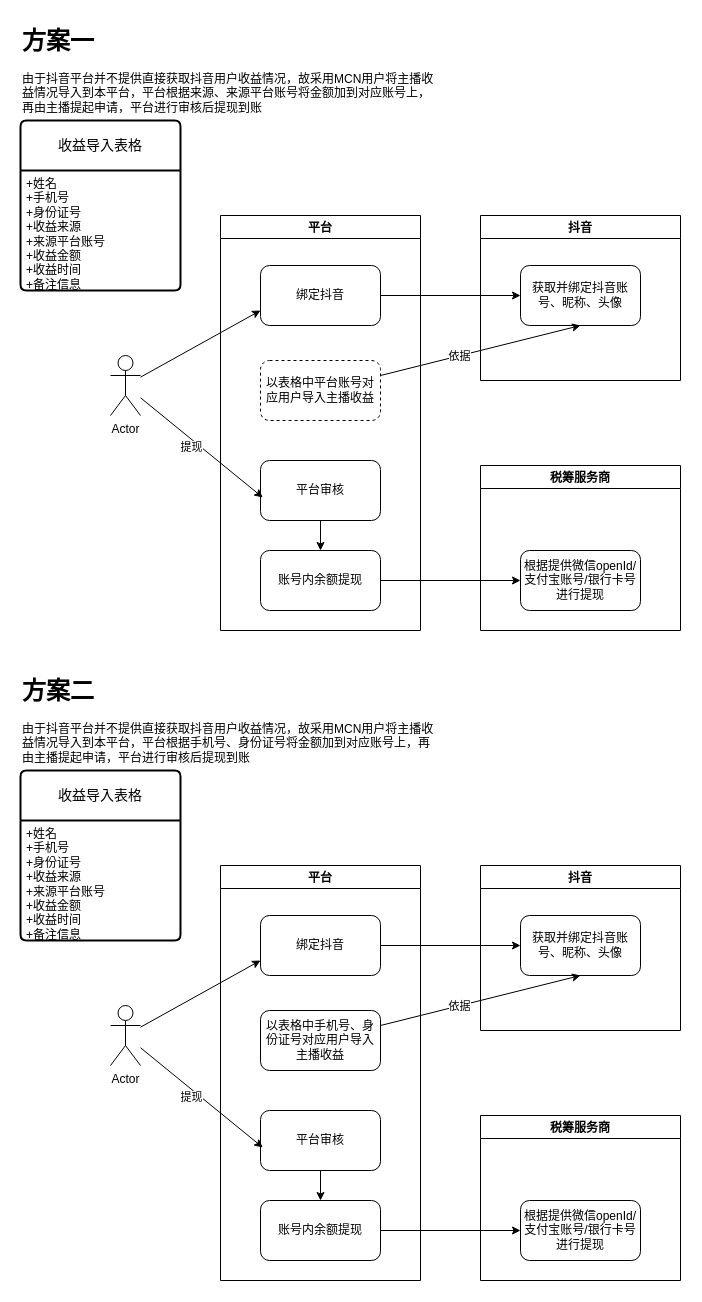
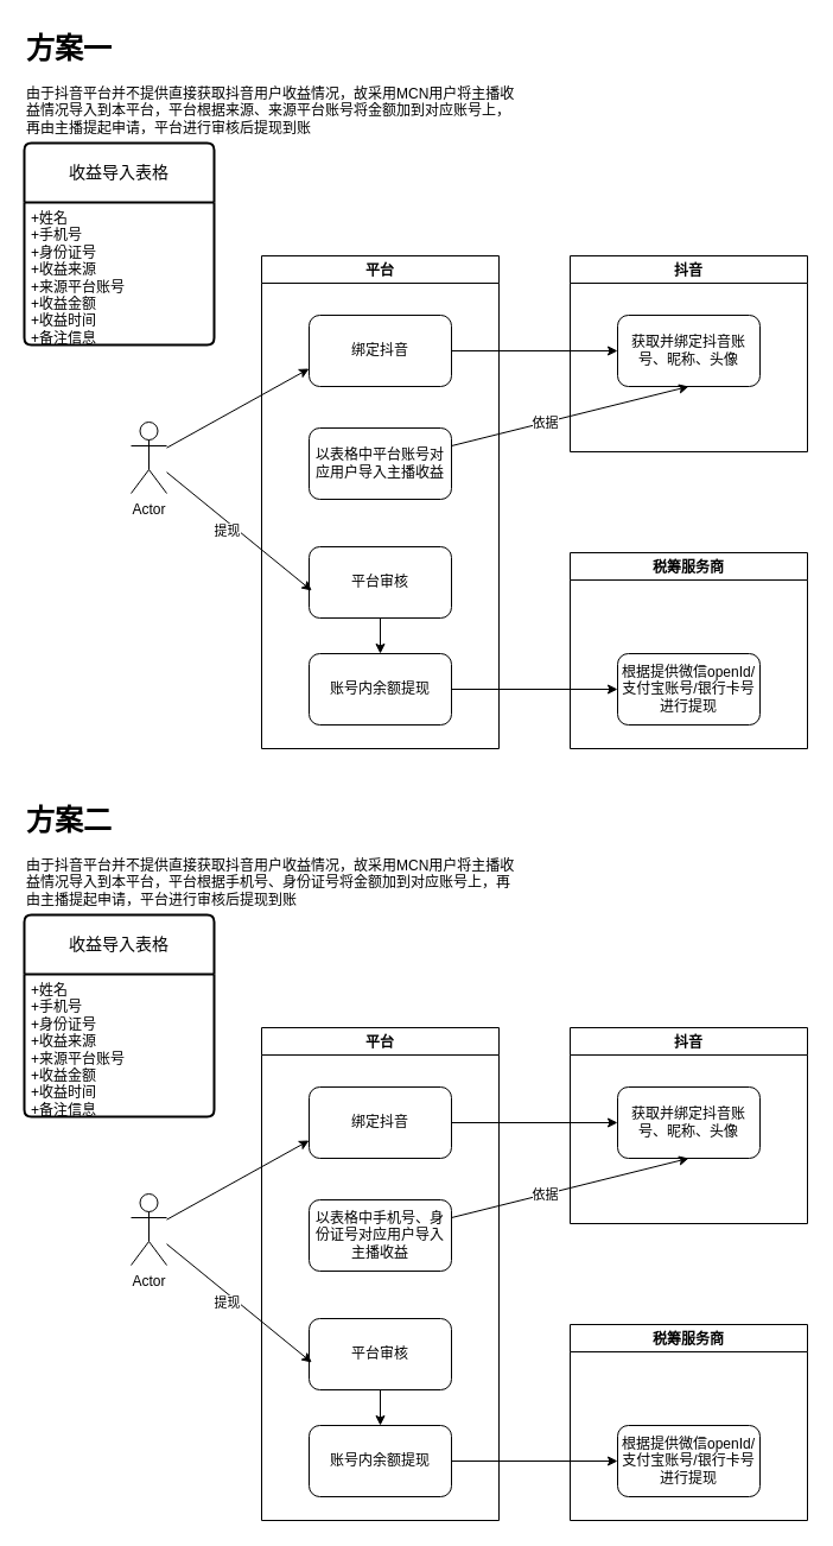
  <mxCell id="0" />
  <mxCell id="1" parent="0" />
  <mxCell id="2" value="&lt;h1 style=&quot;margin-top: 0px;&quot;&gt;方案一&lt;/h1&gt;&lt;p&gt;由于抖音平台并不提供直接获取抖音用户收益情况，故采用MCN用户将主播收益情况导入到本平台，&lt;span style=&quot;background-color: initial;&quot;&gt;平台根据来源、来源平台账号将金额加到对应账号上&lt;/span&gt;&lt;span style=&quot;background-color: initial;&quot;&gt;，再由主播提起申请，平台进行审核后提现到账&lt;/span&gt;&lt;/p&gt;" style="text;html=1;whiteSpace=wrap;overflow=hidden;rounded=0;" vertex="1" parent="1"><mxGeometry x="20" y="20" width="420" height="90" as="geometry" /></mxCell>
  <mxCell id="3" value="" style="shape=tableRow;horizontal=0;startSize=0;swimlaneHead=0;swimlaneBody=0;fillColor=none;collapsible=0;dropTarget=0;points=[[0,0.5],[1,0.5]];portConstraint=eastwest;top=0;left=0;right=0;bottom=0;" vertex="1" parent="1"><mxGeometry x="60" y="280" width="180" height="30" as="geometry" /></mxCell>
  <mxCell id="4" value="收益导入表格" style="swimlane;childLayout=stackLayout;horizontal=1;startSize=50;horizontalStack=0;rounded=1;fontSize=14;fontStyle=0;strokeWidth=2;resizeParent=0;resizeLast=1;shadow=0;dashed=0;align=center;arcSize=4;whiteSpace=wrap;html=1;" vertex="1" parent="1"><mxGeometry x="20" y="120" width="160" height="170" as="geometry" /></mxCell>
  <mxCell id="5" value="+姓名&lt;br&gt;+手机号&lt;br&gt;+身份证号&lt;div&gt;+收益来源&lt;/div&gt;&lt;div&gt;+来源平台账号&lt;/div&gt;&lt;div&gt;+收益金额&lt;/div&gt;&lt;div&gt;+收益时间&lt;/div&gt;&lt;div&gt;+备注信息&lt;/div&gt;" style="align=left;strokeColor=none;fillColor=none;spacingLeft=4;fontSize=12;verticalAlign=top;resizable=0;rotatable=0;part=1;html=1;" vertex="1" parent="4"><mxGeometry y="50" width="160" height="120" as="geometry" /></mxCell>
  <mxCell id="6" value="平台" style="swimlane;" vertex="1" parent="1"><mxGeometry x="220" y="215" width="200" height="415" as="geometry" /></mxCell>
  <mxCell id="7" value="" style="edgeStyle=orthogonalEdgeStyle;rounded=0;orthogonalLoop=1;jettySize=auto;html=1;" edge="1" parent="6" source="8" target="11"><mxGeometry relative="1" as="geometry" /></mxCell>
  <mxCell id="8" value="平台审核" style="whiteSpace=wrap;html=1;rounded=1;" vertex="1" parent="6"><mxGeometry x="40" y="245" width="120" height="60" as="geometry" /></mxCell>
  <mxCell id="9" value="绑定抖音" style="whiteSpace=wrap;html=1;rounded=1;" vertex="1" parent="6"><mxGeometry x="40" y="50" width="120" height="60" as="geometry" /></mxCell>
- <mxCell id="10" value="以表格中平台账号对应用户导入主播收益" style="whiteSpace=wrap;html=1;rounded=1;dashed=1;" vertex="1" parent="6"><mxGeometry x="40" y="145" width="120" height="60" as="geometry" /></mxCell>
+ <mxCell id="10" value="以表格中平台账号对应用户导入主播收益" style="whiteSpace=wrap;html=1;rounded=1;" vertex="1" parent="6"><mxGeometry x="40" y="145" width="120" height="60" as="geometry" /></mxCell>
  <mxCell id="11" value="账号内余额提现" style="whiteSpace=wrap;html=1;rounded=1;" vertex="1" parent="6"><mxGeometry x="40" y="335" width="120" height="60" as="geometry" /></mxCell>
  <mxCell id="12" value="抖音" style="swimlane;" vertex="1" parent="1"><mxGeometry x="480" y="215" width="200" height="165" as="geometry" /></mxCell>
  <mxCell id="13" value="获取并绑定抖音账号、昵称、头像" style="whiteSpace=wrap;html=1;rounded=1;" vertex="1" parent="12"><mxGeometry x="40" y="50" width="120" height="60" as="geometry" /></mxCell>
  <mxCell id="14" style="rounded=0;orthogonalLoop=1;jettySize=auto;html=1;entryX=0;entryY=0.75;entryDx=0;entryDy=0;" edge="1" parent="1" source="15" target="9"><mxGeometry relative="1" as="geometry" /></mxCell>
  <mxCell id="15" value="Actor" style="shape=umlActor;verticalLabelPosition=bottom;verticalAlign=top;html=1;outlineConnect=0;" vertex="1" parent="1"><mxGeometry x="110" y="355" width="30" height="60" as="geometry" /></mxCell>
  <mxCell id="16" style="edgeStyle=orthogonalEdgeStyle;rounded=0;orthogonalLoop=1;jettySize=auto;html=1;entryX=0;entryY=0.5;entryDx=0;entryDy=0;" edge="1" parent="1" source="9" target="13"><mxGeometry relative="1" as="geometry" /></mxCell>
  <mxCell id="17" style="rounded=0;orthogonalLoop=1;jettySize=auto;html=1;entryX=0.019;entryY=0.617;entryDx=0;entryDy=0;entryPerimeter=0;" edge="1" parent="1" source="15" target="8"><mxGeometry relative="1" as="geometry"><mxPoint x="256" y="420" as="targetPoint" /></mxGeometry></mxCell>
  <mxCell id="18" value="提现" style="edgeLabel;html=1;align=center;verticalAlign=middle;resizable=0;points=[];" vertex="1" connectable="0" parent="17"><mxGeometry x="-0.009" relative="1" as="geometry"><mxPoint x="-10" as="offset" /></mxGeometry></mxCell>
  <mxCell id="19" style="rounded=0;orthogonalLoop=1;jettySize=auto;html=1;entryX=0.5;entryY=1;entryDx=0;entryDy=0;" edge="1" parent="1" source="10" target="13"><mxGeometry relative="1" as="geometry" /></mxCell>
  <mxCell id="20" value="依据" style="edgeLabel;html=1;align=center;verticalAlign=middle;resizable=0;points=[];" vertex="1" connectable="0" parent="19"><mxGeometry x="-0.214" relative="1" as="geometry"><mxPoint as="offset" /></mxGeometry></mxCell>
  <mxCell id="21" value="税筹服务商" style="swimlane;" vertex="1" parent="1"><mxGeometry x="480" y="465" width="200" height="165" as="geometry" /></mxCell>
  <mxCell id="22" value="根据提供微信openId/支付宝账号/银行卡号进行提现" style="whiteSpace=wrap;html=1;rounded=1;" vertex="1" parent="21"><mxGeometry x="40" y="85" width="120" height="60" as="geometry" /></mxCell>
  <mxCell id="23" style="edgeStyle=orthogonalEdgeStyle;rounded=0;orthogonalLoop=1;jettySize=auto;html=1;" edge="1" parent="1" source="11" target="22"><mxGeometry relative="1" as="geometry" /></mxCell>
  <mxCell id="24" value="&lt;h1 style=&quot;margin-top: 0px;&quot;&gt;方案二&lt;/h1&gt;&lt;p&gt;由于抖音平台并不提供直接获取抖音用户收益情况，故采用MCN用户将主播收益情况导入到本平台，&lt;span style=&quot;background-color: initial;&quot;&gt;平台根据手机号、身份证号将金额加到对应账号上&lt;/span&gt;&lt;span style=&quot;background-color: initial;&quot;&gt;，再由主播提起申请，平台进行审核后提现到账&lt;/span&gt;&lt;/p&gt;" style="text;html=1;whiteSpace=wrap;overflow=hidden;rounded=0;" vertex="1" parent="1"><mxGeometry x="20" y="670" width="420" height="90" as="geometry" /></mxCell>
  <mxCell id="25" value="" style="shape=tableRow;horizontal=0;startSize=0;swimlaneHead=0;swimlaneBody=0;fillColor=none;collapsible=0;dropTarget=0;points=[[0,0.5],[1,0.5]];portConstraint=eastwest;top=0;left=0;right=0;bottom=0;" vertex="1" parent="1"><mxGeometry x="60" y="930" width="180" height="30" as="geometry" /></mxCell>
  <mxCell id="26" value="收益导入表格" style="swimlane;childLayout=stackLayout;horizontal=1;startSize=50;horizontalStack=0;rounded=1;fontSize=14;fontStyle=0;strokeWidth=2;resizeParent=0;resizeLast=1;shadow=0;dashed=0;align=center;arcSize=4;whiteSpace=wrap;html=1;" vertex="1" parent="1"><mxGeometry x="20" y="770" width="160" height="170" as="geometry" /></mxCell>
  <mxCell id="27" value="+姓名&lt;br&gt;+手机号&lt;br&gt;+身份证号&lt;div&gt;+收益来源&lt;/div&gt;&lt;div&gt;+来源平台账号&lt;/div&gt;&lt;div&gt;+收益金额&lt;/div&gt;&lt;div&gt;+收益时间&lt;/div&gt;&lt;div&gt;+备注信息&lt;/div&gt;" style="align=left;strokeColor=none;fillColor=none;spacingLeft=4;fontSize=12;verticalAlign=top;resizable=0;rotatable=0;part=1;html=1;" vertex="1" parent="26"><mxGeometry y="50" width="160" height="120" as="geometry" /></mxCell>
  <mxCell id="28" value="平台" style="swimlane;" vertex="1" parent="1"><mxGeometry x="220" y="865" width="200" height="415" as="geometry" /></mxCell>
  <mxCell id="29" value="" style="edgeStyle=orthogonalEdgeStyle;rounded=0;orthogonalLoop=1;jettySize=auto;html=1;" edge="1" parent="28" source="30" target="33"><mxGeometry relative="1" as="geometry" /></mxCell>
  <mxCell id="30" value="平台审核" style="whiteSpace=wrap;html=1;rounded=1;" vertex="1" parent="28"><mxGeometry x="40" y="245" width="120" height="60" as="geometry" /></mxCell>
  <mxCell id="31" value="绑定抖音" style="whiteSpace=wrap;html=1;rounded=1;" vertex="1" parent="28"><mxGeometry x="40" y="50" width="120" height="60" as="geometry" /></mxCell>
  <mxCell id="32" value="以表格中&lt;span style=&quot;text-align: left;&quot;&gt;手机号、身份证号&lt;/span&gt;对应用户导入主播收益" style="whiteSpace=wrap;html=1;rounded=1;" vertex="1" parent="28"><mxGeometry x="40" y="145" width="120" height="60" as="geometry" /></mxCell>
  <mxCell id="33" value="账号内余额提现" style="whiteSpace=wrap;html=1;rounded=1;" vertex="1" parent="28"><mxGeometry x="40" y="335" width="120" height="60" as="geometry" /></mxCell>
  <mxCell id="34" value="抖音" style="swimlane;" vertex="1" parent="1"><mxGeometry x="480" y="865" width="200" height="165" as="geometry" /></mxCell>
  <mxCell id="35" value="获取并绑定抖音账号、昵称、头像" style="whiteSpace=wrap;html=1;rounded=1;" vertex="1" parent="34"><mxGeometry x="40" y="50" width="120" height="60" as="geometry" /></mxCell>
  <mxCell id="36" style="rounded=0;orthogonalLoop=1;jettySize=auto;html=1;entryX=0;entryY=0.75;entryDx=0;entryDy=0;" edge="1" parent="1" source="37" target="31"><mxGeometry relative="1" as="geometry" /></mxCell>
  <mxCell id="37" value="Actor" style="shape=umlActor;verticalLabelPosition=bottom;verticalAlign=top;html=1;outlineConnect=0;" vertex="1" parent="1"><mxGeometry x="110" y="1005" width="30" height="60" as="geometry" /></mxCell>
  <mxCell id="38" style="edgeStyle=orthogonalEdgeStyle;rounded=0;orthogonalLoop=1;jettySize=auto;html=1;entryX=0;entryY=0.5;entryDx=0;entryDy=0;" edge="1" parent="1" source="31" target="35"><mxGeometry relative="1" as="geometry" /></mxCell>
  <mxCell id="39" style="rounded=0;orthogonalLoop=1;jettySize=auto;html=1;entryX=0.019;entryY=0.617;entryDx=0;entryDy=0;entryPerimeter=0;" edge="1" parent="1" source="37" target="30"><mxGeometry relative="1" as="geometry"><mxPoint x="256" y="1070" as="targetPoint" /></mxGeometry></mxCell>
  <mxCell id="40" value="提现" style="edgeLabel;html=1;align=center;verticalAlign=middle;resizable=0;points=[];" vertex="1" connectable="0" parent="39"><mxGeometry x="-0.009" relative="1" as="geometry"><mxPoint x="-10" as="offset" /></mxGeometry></mxCell>
  <mxCell id="41" style="rounded=0;orthogonalLoop=1;jettySize=auto;html=1;entryX=0.5;entryY=1;entryDx=0;entryDy=0;" edge="1" parent="1" source="32" target="35"><mxGeometry relative="1" as="geometry" /></mxCell>
  <mxCell id="42" value="依据" style="edgeLabel;html=1;align=center;verticalAlign=middle;resizable=0;points=[];" vertex="1" connectable="0" parent="41"><mxGeometry x="-0.214" relative="1" as="geometry"><mxPoint as="offset" /></mxGeometry></mxCell>
  <mxCell id="43" value="税筹服务商" style="swimlane;" vertex="1" parent="1"><mxGeometry x="480" y="1115" width="200" height="165" as="geometry" /></mxCell>
  <mxCell id="44" value="根据提供微信openId/支付宝账号/银行卡号进行提现" style="whiteSpace=wrap;html=1;rounded=1;" vertex="1" parent="43"><mxGeometry x="40" y="85" width="120" height="60" as="geometry" /></mxCell>
  <mxCell id="45" style="edgeStyle=orthogonalEdgeStyle;rounded=0;orthogonalLoop=1;jettySize=auto;html=1;" edge="1" parent="1" source="33" target="44"><mxGeometry relative="1" as="geometry" /></mxCell>
